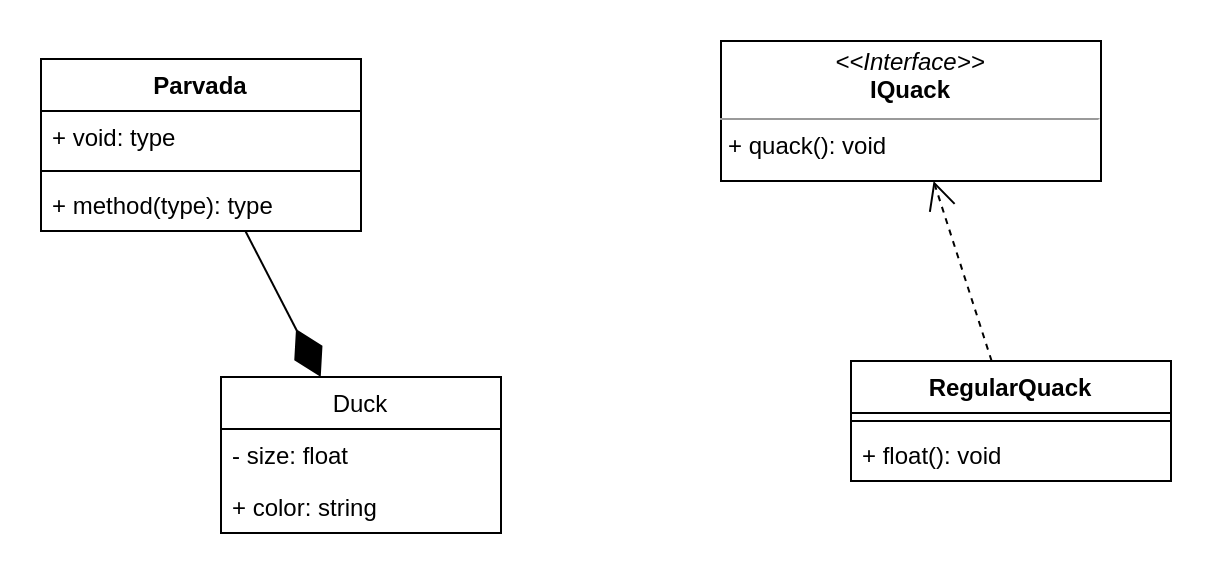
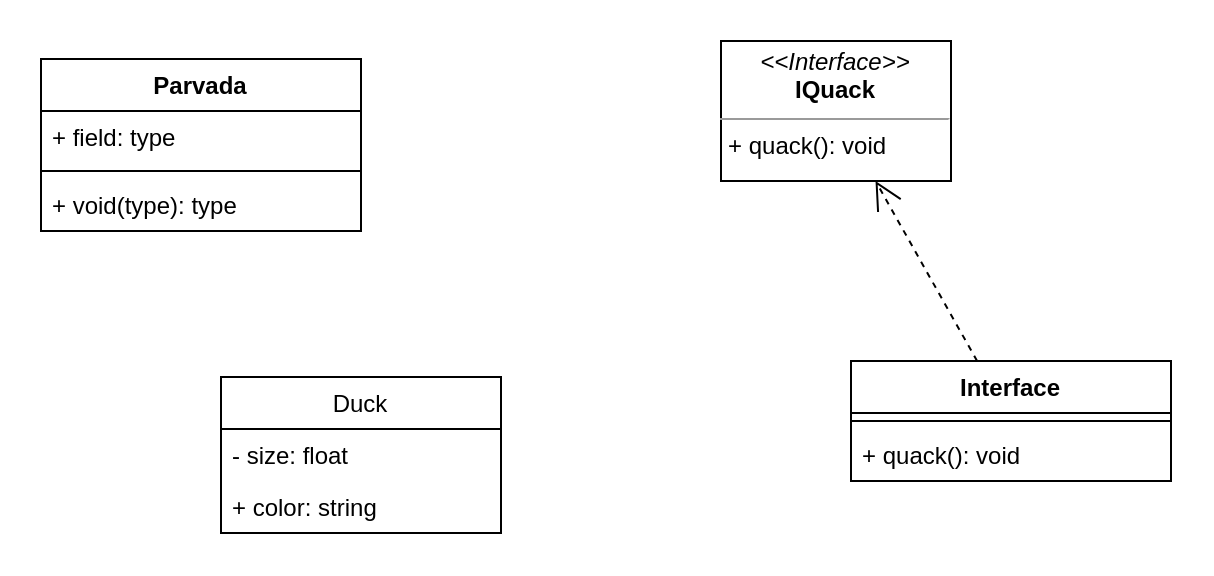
  <mxCell id="0" />
  <mxCell id="1" parent="0" />
  <mxCell id="2" value="Duck" style="swimlane;fontStyle=0;childLayout=stackLayout;horizontal=1;startSize=26;fillColor=none;horizontalStack=0;resizeParent=1;resizeParentMax=0;resizeLast=0;collapsible=1;marginBottom=0;" vertex="1" parent="1"><mxGeometry x="110" y="188" width="140" height="78" as="geometry" /></mxCell>
  <mxCell id="3" value="- size: float" style="text;strokeColor=none;fillColor=none;align=left;verticalAlign=top;spacingLeft=4;spacingRight=4;overflow=hidden;rotatable=0;points=[[0,0.5],[1,0.5]];portConstraint=eastwest;" vertex="1" parent="2"><mxGeometry y="26" width="140" height="26" as="geometry" /></mxCell>
  <mxCell id="4" value="+ color: string" style="text;strokeColor=none;fillColor=none;align=left;verticalAlign=top;spacingLeft=4;spacingRight=4;overflow=hidden;rotatable=0;points=[[0,0.5],[1,0.5]];portConstraint=eastwest;" vertex="1" parent="2"><mxGeometry y="52" width="140" height="26" as="geometry" /></mxCell>
- <mxCell id="5" value="&lt;p style=&quot;margin: 0px ; margin-top: 4px ; text-align: center&quot;&gt;&lt;i&gt;&amp;lt;&amp;lt;Interface&amp;gt;&amp;gt;&lt;/i&gt;&lt;br&gt;&lt;b&gt;IQuack&lt;/b&gt;&lt;/p&gt;&lt;hr size=&quot;1&quot;&gt;&lt;p style=&quot;margin: 0px ; margin-left: 4px&quot;&gt;+ quack(): void&lt;br&gt;&lt;/p&gt;" style="verticalAlign=top;align=left;overflow=fill;fontSize=12;fontFamily=Helvetica;html=1;" vertex="1" parent="1"><mxGeometry x="360" y="20" width="190" height="70" as="geometry" /></mxCell>
- <mxCell id="6" value="RegularQuack" style="swimlane;fontStyle=1;align=center;verticalAlign=top;childLayout=stackLayout;horizontal=1;startSize=26;horizontalStack=0;resizeParent=1;resizeParentMax=0;resizeLast=0;collapsible=1;marginBottom=0;" vertex="1" parent="1"><mxGeometry x="425" y="180" width="160" height="60" as="geometry" /></mxCell>
+ <mxCell id="5" value="&lt;p style=&quot;margin: 0px ; margin-top: 4px ; text-align: center&quot;&gt;&lt;i&gt;&amp;lt;&amp;lt;Interface&amp;gt;&amp;gt;&lt;/i&gt;&lt;br&gt;&lt;b&gt;IQuack&lt;/b&gt;&lt;/p&gt;&lt;hr size=&quot;1&quot;&gt;&lt;p style=&quot;margin: 0px ; margin-left: 4px&quot;&gt;+ quack(): void&lt;br&gt;&lt;/p&gt;" style="verticalAlign=top;align=left;overflow=fill;fontSize=12;fontFamily=Helvetica;html=1;" vertex="1" parent="1"><mxGeometry x="360" y="20" width="115" height="70" as="geometry" /></mxCell>
+ <mxCell id="6" value="Interface" style="swimlane;fontStyle=1;align=center;verticalAlign=top;childLayout=stackLayout;horizontal=1;startSize=26;horizontalStack=0;resizeParent=1;resizeParentMax=0;resizeLast=0;collapsible=1;marginBottom=0;" vertex="1" parent="1"><mxGeometry x="425" y="180" width="160" height="60" as="geometry" /></mxCell>
  <mxCell id="7" value="" style="line;strokeWidth=1;fillColor=none;align=left;verticalAlign=middle;spacingTop=-1;spacingLeft=3;spacingRight=3;rotatable=0;labelPosition=right;points=[];portConstraint=eastwest;" vertex="1" parent="6"><mxGeometry y="26" width="160" height="8" as="geometry" /></mxCell>
- <mxCell id="8" value="+ float(): void" style="text;strokeColor=none;fillColor=none;align=left;verticalAlign=top;spacingLeft=4;spacingRight=4;overflow=hidden;rotatable=0;points=[[0,0.5],[1,0.5]];portConstraint=eastwest;" vertex="1" parent="6"><mxGeometry y="34" width="160" height="26" as="geometry" /></mxCell>
+ <mxCell id="8" value="+ quack(): void" style="text;strokeColor=none;fillColor=none;align=left;verticalAlign=top;spacingLeft=4;spacingRight=4;overflow=hidden;rotatable=0;points=[[0,0.5],[1,0.5]];portConstraint=eastwest;" vertex="1" parent="6"><mxGeometry y="34" width="160" height="26" as="geometry" /></mxCell>
  <mxCell id="9" value="Parvada" style="swimlane;fontStyle=1;align=center;verticalAlign=top;childLayout=stackLayout;horizontal=1;startSize=26;horizontalStack=0;resizeParent=1;resizeParentMax=0;resizeLast=0;collapsible=1;marginBottom=0;" vertex="1" parent="1"><mxGeometry x="20" y="29" width="160" height="86" as="geometry" /></mxCell>
- <mxCell id="10" value="+ void: type" style="text;strokeColor=none;fillColor=none;align=left;verticalAlign=top;spacingLeft=4;spacingRight=4;overflow=hidden;rotatable=0;points=[[0,0.5],[1,0.5]];portConstraint=eastwest;" vertex="1" parent="9"><mxGeometry y="26" width="160" height="26" as="geometry" /></mxCell>
+ <mxCell id="10" value="+ field: type" style="text;strokeColor=none;fillColor=none;align=left;verticalAlign=top;spacingLeft=4;spacingRight=4;overflow=hidden;rotatable=0;points=[[0,0.5],[1,0.5]];portConstraint=eastwest;" vertex="1" parent="9"><mxGeometry y="26" width="160" height="26" as="geometry" /></mxCell>
  <mxCell id="11" value="" style="line;strokeWidth=1;fillColor=none;align=left;verticalAlign=middle;spacingTop=-1;spacingLeft=3;spacingRight=3;rotatable=0;labelPosition=right;points=[];portConstraint=eastwest;" vertex="1" parent="9"><mxGeometry y="52" width="160" height="8" as="geometry" /></mxCell>
- <mxCell id="12" value="+ method(type): type" style="text;strokeColor=none;fillColor=none;align=left;verticalAlign=top;spacingLeft=4;spacingRight=4;overflow=hidden;rotatable=0;points=[[0,0.5],[1,0.5]];portConstraint=eastwest;" vertex="1" parent="9"><mxGeometry y="60" width="160" height="26" as="geometry" /></mxCell>
- <mxCell id="13" value="" style="endArrow=diamondThin;endFill=1;endSize=24;html=1;" edge="1" parent="1" source="9" target="2"><mxGeometry width="160" relative="1" as="geometry"><mxPoint x="-60" y="267" as="sourcePoint" /><mxPoint x="100" y="267" as="targetPoint" /></mxGeometry></mxCell>
+ <mxCell id="12" value="+ void(type): type" style="text;strokeColor=none;fillColor=none;align=left;verticalAlign=top;spacingLeft=4;spacingRight=4;overflow=hidden;rotatable=0;points=[[0,0.5],[1,0.5]];portConstraint=eastwest;" vertex="1" parent="9"><mxGeometry y="60" width="160" height="26" as="geometry" /></mxCell>
  <mxCell id="14" value="" style="endArrow=open;dashed=1;endFill=0;endSize=12;html=1;" edge="1" parent="1" source="6" target="5"><mxGeometry width="160" relative="1" as="geometry"><mxPoint x="20" y="287" as="sourcePoint" /><mxPoint x="180" y="287" as="targetPoint" /></mxGeometry></mxCell>
